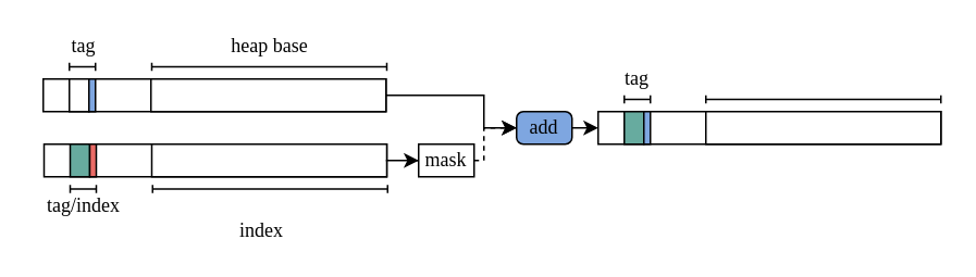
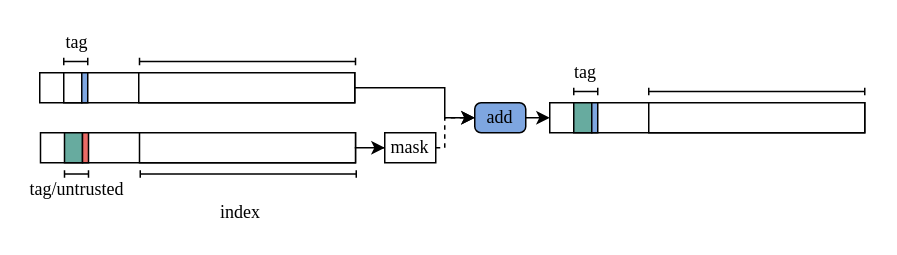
  <mxCell id="0" />
  <mxCell id="1" parent="0" />
  <mxCell id="2" value="" style="rounded=0;whiteSpace=wrap;html=1;" vertex="1" parent="1"><mxGeometry x="26" y="48" width="210" height="20" as="geometry" /></mxCell>
  <mxCell id="3" value="" style="rounded=0;whiteSpace=wrap;html=1;" vertex="1" parent="1"><mxGeometry x="42" y="48" width="12" height="20" as="geometry" /></mxCell>
  <mxCell id="4" value="" style="rounded=0;whiteSpace=wrap;html=1;fillColor=#7EA6E0;strokeColor=#000000;fillStyle=solid;" vertex="1" parent="1"><mxGeometry x="54" y="48" width="4" height="20" as="geometry" /></mxCell>
  <mxCell id="5" value="" style="shape=crossbar;whiteSpace=wrap;html=1;rounded=1;" vertex="1" parent="1"><mxGeometry x="92.5" y="38" width="144" height="5" as="geometry" /></mxCell>
  <mxCell id="6" value="" style="shape=crossbar;whiteSpace=wrap;html=1;rounded=1;" vertex="1" parent="1"><mxGeometry x="42" y="38" width="16" height="5" as="geometry" /></mxCell>
  <mxCell id="7" value="" style="rounded=0;whiteSpace=wrap;html=1;" vertex="1" parent="1"><mxGeometry x="26.5" y="88" width="210" height="20" as="geometry" /></mxCell>
  <mxCell id="8" value="" style="shape=crossbar;whiteSpace=wrap;html=1;rounded=1;" vertex="1" parent="1"><mxGeometry x="93" y="113" width="144" height="5" as="geometry" /></mxCell>
  <mxCell id="9" value="" style="shape=crossbar;whiteSpace=wrap;html=1;rounded=1;" vertex="1" parent="1"><mxGeometry x="42.5" y="113" width="16" height="5" as="geometry" /></mxCell>
- <mxCell id="10" value="heap base" style="text;html=1;strokeColor=none;fillColor=none;align=center;verticalAlign=middle;whiteSpace=wrap;rounded=0;fontFamily=Latin Modern;" vertex="1" parent="1"><mxGeometry x="135" y="20.5" width="60" height="15" as="geometry" /></mxCell>
  <mxCell id="11" value="index" style="text;html=1;strokeColor=none;fillColor=none;align=center;verticalAlign=middle;whiteSpace=wrap;rounded=0;fontFamily=Latin Modern;" vertex="1" parent="1"><mxGeometry x="130" y="133" width="60" height="15" as="geometry" /></mxCell>
  <mxCell id="12" style="edgeStyle=orthogonalEdgeStyle;rounded=0;orthogonalLoop=1;jettySize=auto;html=1;" edge="1" parent="1" target="13"><mxGeometry relative="1" as="geometry"><mxPoint x="350" y="78" as="sourcePoint" /><Array as="points"><mxPoint x="376" y="78" /><mxPoint x="376" y="78" /></Array></mxGeometry></mxCell>
  <mxCell id="13" value="" style="rounded=0;whiteSpace=wrap;html=1;" vertex="1" parent="1"><mxGeometry x="366" y="68" width="210" height="20" as="geometry" /></mxCell>
  <mxCell id="14" value="" style="rounded=0;whiteSpace=wrap;html=1;fillColor=#67AB9F;" vertex="1" parent="1"><mxGeometry x="382" y="68" width="12" height="20" as="geometry" /></mxCell>
  <mxCell id="15" value="" style="rounded=0;whiteSpace=wrap;html=1;fillColor=#7EA6E0;strokeColor=#000000;fillStyle=solid;" vertex="1" parent="1"><mxGeometry x="394" y="68" width="4" height="20" as="geometry" /></mxCell>
  <mxCell id="16" value="" style="rounded=0;whiteSpace=wrap;html=1;" vertex="1" parent="1"><mxGeometry x="432" y="68" width="144" height="20" as="geometry" /></mxCell>
  <mxCell id="17" value="" style="shape=crossbar;whiteSpace=wrap;html=1;rounded=1;" vertex="1" parent="1"><mxGeometry x="432" y="58" width="144" height="5" as="geometry" /></mxCell>
  <mxCell id="18" value="" style="shape=crossbar;whiteSpace=wrap;html=1;rounded=1;" vertex="1" parent="1"><mxGeometry x="382" y="58" width="16" height="5" as="geometry" /></mxCell>
  <mxCell id="19" value="tag" style="text;html=1;strokeColor=none;fillColor=none;align=center;verticalAlign=middle;whiteSpace=wrap;rounded=0;fontFamily=Latin Modern;" vertex="1" parent="1"><mxGeometry x="375" y="38" width="30" height="20" as="geometry" /></mxCell>
  <mxCell id="20" value="" style="rounded=0;whiteSpace=wrap;html=1;" vertex="1" parent="1"><mxGeometry x="92.5" y="88" width="144" height="20" as="geometry" /></mxCell>
  <mxCell id="21" value="" style="rounded=0;whiteSpace=wrap;html=1;" vertex="1" parent="1"><mxGeometry x="92" y="48" width="144" height="20" as="geometry" /></mxCell>
- <mxCell id="22" value="tag/index" style="text;html=1;strokeColor=none;fillColor=none;align=center;verticalAlign=middle;whiteSpace=wrap;rounded=0;fontFamily=Latin Modern;" vertex="1" parent="1"><mxGeometry x="20.5" y="118" width="60" height="15" as="geometry" /></mxCell>
+ <mxCell id="22" value="tag/untrusted" style="text;html=1;strokeColor=none;fillColor=none;align=center;verticalAlign=middle;whiteSpace=wrap;rounded=0;fontFamily=Latin Modern;" vertex="1" parent="1"><mxGeometry x="20.5" y="118" width="60" height="15" as="geometry" /></mxCell>
  <mxCell id="23" value="tag" style="text;html=1;strokeColor=none;fillColor=none;align=center;verticalAlign=middle;whiteSpace=wrap;rounded=0;fontFamily=Latin Modern;" vertex="1" parent="1"><mxGeometry x="20.5" y="20.5" width="60" height="15" as="geometry" /></mxCell>
  <mxCell id="24" value="" style="rounded=0;whiteSpace=wrap;html=1;fillColor=#67AB9F;" vertex="1" parent="1"><mxGeometry x="42.5" y="88" width="12" height="20" as="geometry" /></mxCell>
  <mxCell id="25" value="" style="rounded=0;whiteSpace=wrap;html=1;fillColor=#EA6B66;strokeColor=#000000;fillStyle=solid;" vertex="1" parent="1"><mxGeometry x="54.5" y="88" width="4" height="20" as="geometry" /></mxCell>
  <mxCell id="26" style="edgeStyle=orthogonalEdgeStyle;rounded=0;orthogonalLoop=1;jettySize=auto;html=1;" edge="1" parent="1" target="28" source="20"><mxGeometry relative="1" as="geometry"><mxPoint x="237" y="98" as="sourcePoint" /></mxGeometry></mxCell>
  <mxCell id="27" style="edgeStyle=orthogonalEdgeStyle;rounded=0;orthogonalLoop=1;jettySize=auto;html=1;dashed=1;" edge="1" parent="1" source="28" target="29"><mxGeometry relative="1" as="geometry"><Array as="points"><mxPoint x="296" y="98" /><mxPoint x="296" y="78" /></Array></mxGeometry></mxCell>
  <mxCell id="28" value="mask" style="whiteSpace=wrap;html=1;arcSize=21;fontFamily=Computer Modern;rounded=0;" vertex="1" parent="1"><mxGeometry x="256" y="88" width="34" height="20" as="geometry" /></mxCell>
  <mxCell id="29" value="add" style="rounded=1;whiteSpace=wrap;html=1;arcSize=21;fontFamily=Computer Modern;fillColor=#7ea6e0;" vertex="1" parent="1"><mxGeometry x="316" y="68" width="34" height="20" as="geometry" /></mxCell>
  <mxCell id="30" style="edgeStyle=orthogonalEdgeStyle;rounded=0;orthogonalLoop=1;jettySize=auto;html=1;" edge="1" parent="1" target="29" source="21"><mxGeometry relative="1" as="geometry"><Array as="points"><mxPoint x="296" y="58" /><mxPoint x="296" y="78" /></Array><mxPoint x="236" y="58" as="sourcePoint" /></mxGeometry></mxCell>
